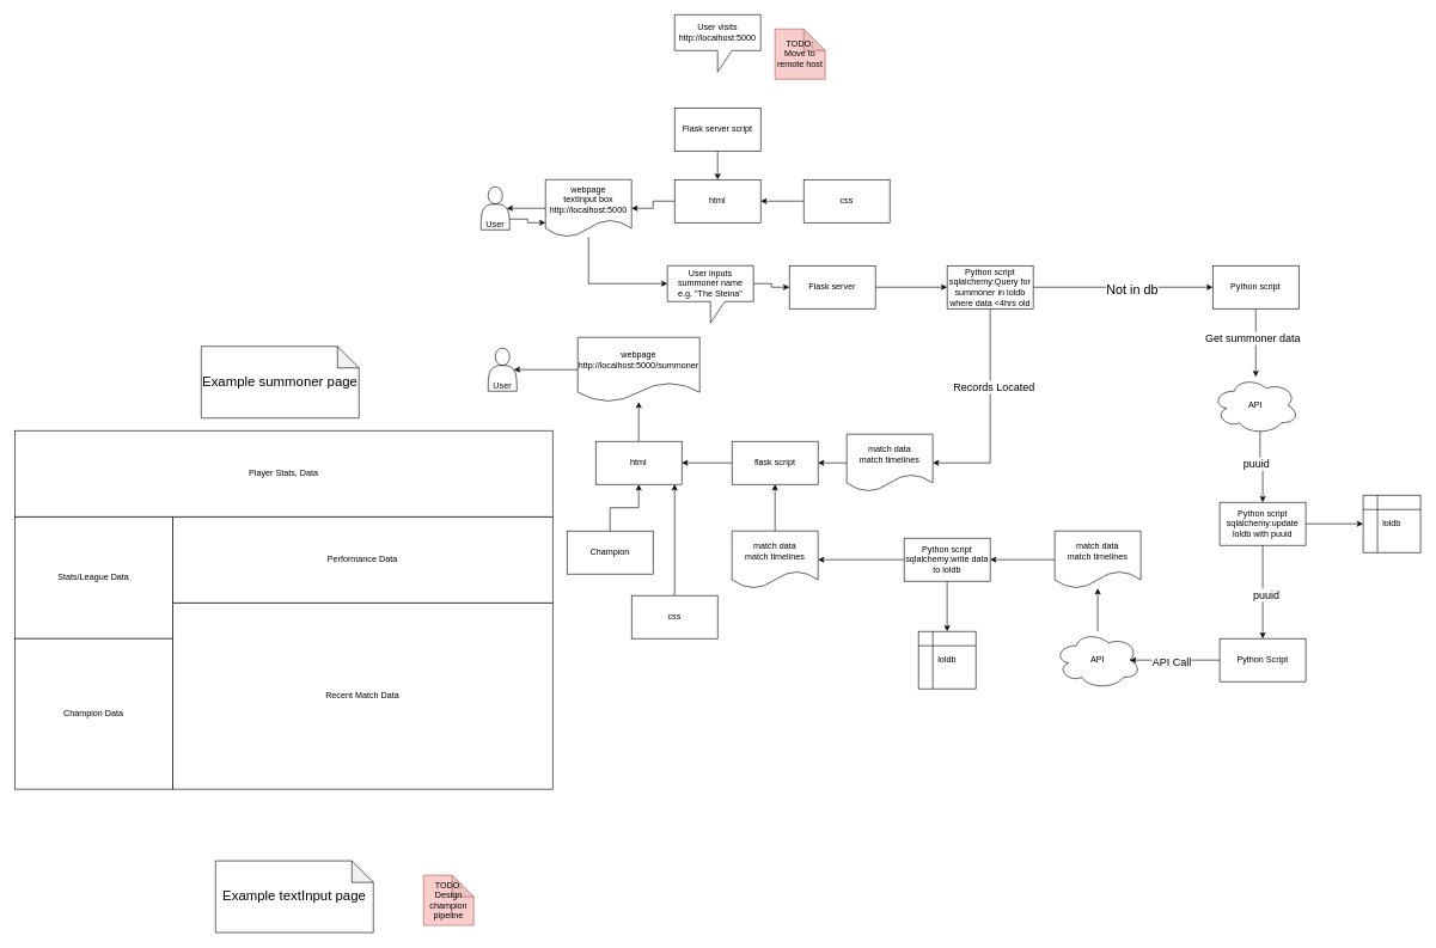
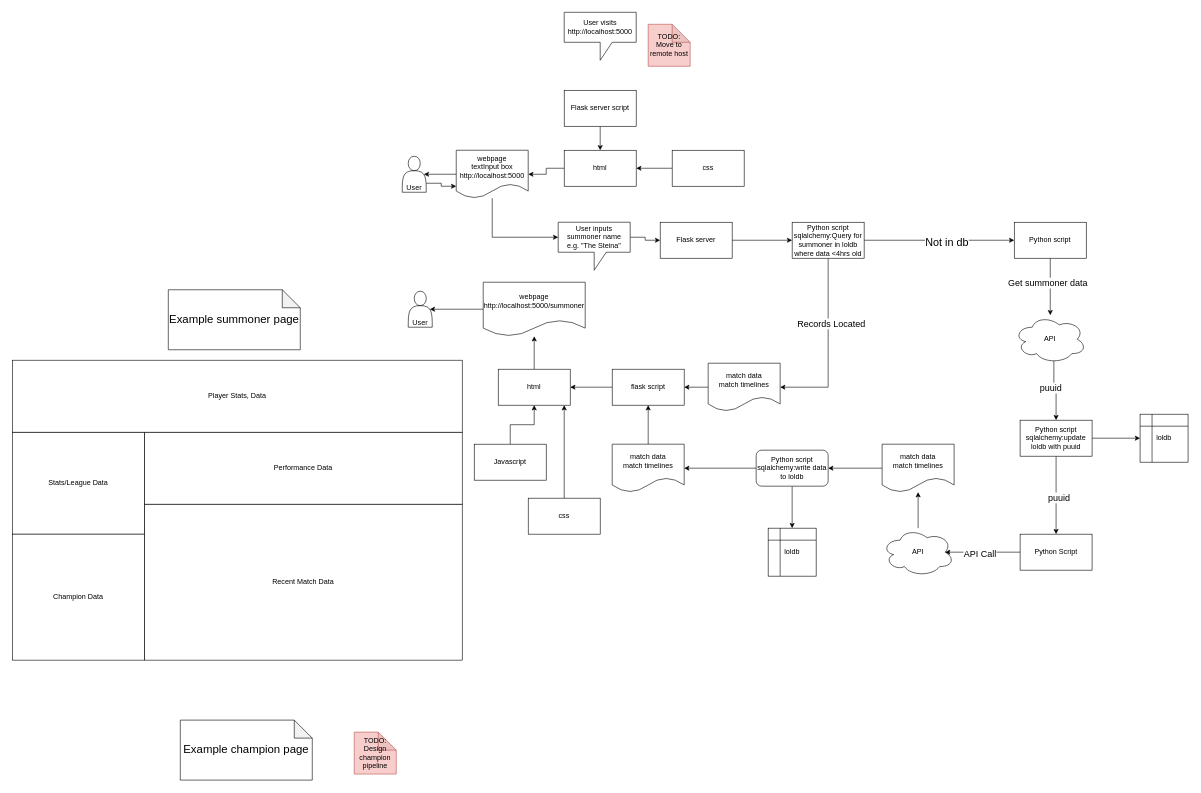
  <mxCell id="0" />
  <mxCell id="1" parent="0" />
  <mxCell id="2" style="edgeStyle=orthogonalEdgeStyle;rounded=0;orthogonalLoop=1;jettySize=auto;html=1;entryX=0.5;entryY=0;entryDx=0;entryDy=0;" edge="1" parent="1" source="3" target="7"><mxGeometry relative="1" as="geometry" /></mxCell>
  <mxCell id="3" value="Flask server script" style="whiteSpace=wrap;html=1;rounded=0;" vertex="1" parent="1"><mxGeometry x="940" y="150" width="120" height="60" as="geometry" /></mxCell>
  <mxCell id="4" value="" style="edgeStyle=orthogonalEdgeStyle;rounded=0;orthogonalLoop=1;jettySize=auto;html=1;" edge="1" parent="1" source="5" target="7"><mxGeometry relative="1" as="geometry" /></mxCell>
  <mxCell id="5" value="css" style="whiteSpace=wrap;html=1;rounded=0;" vertex="1" parent="1"><mxGeometry x="1120" y="250" width="120" height="60" as="geometry" /></mxCell>
  <mxCell id="6" style="edgeStyle=orthogonalEdgeStyle;rounded=0;orthogonalLoop=1;jettySize=auto;html=1;entryX=1;entryY=0.5;entryDx=0;entryDy=0;" edge="1" parent="1" source="7" target="10"><mxGeometry relative="1" as="geometry" /></mxCell>
  <mxCell id="7" value="html&lt;br&gt;" style="whiteSpace=wrap;html=1;rounded=0;" vertex="1" parent="1"><mxGeometry x="940" y="250" width="120" height="60" as="geometry" /></mxCell>
  <mxCell id="8" style="edgeStyle=orthogonalEdgeStyle;rounded=0;orthogonalLoop=1;jettySize=auto;html=1;entryX=0.9;entryY=0.5;entryDx=0;entryDy=0;entryPerimeter=0;" edge="1" parent="1" source="10" target="27"><mxGeometry relative="1" as="geometry"><mxPoint x="700" y="80.059" as="targetPoint" /></mxGeometry></mxCell>
  <mxCell id="9" style="edgeStyle=orthogonalEdgeStyle;rounded=0;orthogonalLoop=1;jettySize=auto;html=1;entryX=0;entryY=0;entryDx=0;entryDy=25;entryPerimeter=0;" edge="1" parent="1" source="10" target="12"><mxGeometry relative="1" as="geometry"><Array as="points"><mxPoint x="820" y="395" /></Array></mxGeometry></mxCell>
  <mxCell id="10" value="webpage&lt;br&gt;textInput box&lt;br&gt;http://localhost:5000" style="shape=document;whiteSpace=wrap;html=1;boundedLbl=1;" vertex="1" parent="1"><mxGeometry x="760" y="250" width="120" height="80" as="geometry" /></mxCell>
  <mxCell id="11" style="edgeStyle=orthogonalEdgeStyle;rounded=0;orthogonalLoop=1;jettySize=auto;html=1;exitX=0;exitY=0;exitDx=120.0;exitDy=25;exitPerimeter=0;entryX=0;entryY=0.5;entryDx=0;entryDy=0;" edge="1" parent="1" source="12" target="14"><mxGeometry relative="1" as="geometry" /></mxCell>
  <mxCell id="12" value="User inputs summoner name&lt;br&gt;e.g. &quot;The Steina&quot;" style="shape=callout;whiteSpace=wrap;html=1;perimeter=calloutPerimeter;" vertex="1" parent="1"><mxGeometry x="930" y="370" width="120" height="80" as="geometry" /></mxCell>
  <mxCell id="13" value="" style="edgeStyle=orthogonalEdgeStyle;rounded=0;orthogonalLoop=1;jettySize=auto;html=1;" edge="1" parent="1" source="14" target="33"><mxGeometry relative="1" as="geometry" /></mxCell>
  <mxCell id="14" value="Flask server" style="whiteSpace=wrap;html=1;" vertex="1" parent="1"><mxGeometry x="1100" y="370" width="120" height="60" as="geometry" /></mxCell>
  <mxCell id="15" value="" style="edgeStyle=orthogonalEdgeStyle;rounded=0;orthogonalLoop=1;jettySize=auto;html=1;" edge="1" parent="1" source="17" target="20"><mxGeometry relative="1" as="geometry" /></mxCell>
  <mxCell id="16" value="Get summoner data" style="edgeLabel;html=1;align=center;verticalAlign=middle;resizable=0;points=[];fontSize=15;" vertex="1" connectable="0" parent="15"><mxGeometry x="-0.16" y="-4" relative="1" as="geometry"><mxPoint x="-1" as="offset" /></mxGeometry></mxCell>
  <mxCell id="17" value="Python script" style="whiteSpace=wrap;html=1;" vertex="1" parent="1"><mxGeometry x="1690.29" y="370" width="120" height="60" as="geometry" /></mxCell>
  <mxCell id="18" style="edgeStyle=orthogonalEdgeStyle;rounded=0;orthogonalLoop=1;jettySize=auto;html=1;exitX=0.55;exitY=0.95;exitDx=0;exitDy=0;exitPerimeter=0;entryX=0.5;entryY=0;entryDx=0;entryDy=0;" edge="1" parent="1" source="20" target="24"><mxGeometry relative="1" as="geometry" /></mxCell>
  <mxCell id="19" value="puuid" style="edgeLabel;html=1;align=center;verticalAlign=middle;resizable=0;points=[];fontSize=15;" vertex="1" connectable="0" parent="18"><mxGeometry x="-0.58" y="5" relative="1" as="geometry"><mxPoint x="-11" y="23" as="offset" /></mxGeometry></mxCell>
  <mxCell id="20" value="API" style="ellipse;shape=cloud;whiteSpace=wrap;html=1;" vertex="1" parent="1"><mxGeometry x="1690.29" y="525" width="120" height="80" as="geometry" /></mxCell>
  <mxCell id="21" style="edgeStyle=orthogonalEdgeStyle;rounded=0;orthogonalLoop=1;jettySize=auto;html=1;entryX=0.5;entryY=0;entryDx=0;entryDy=0;" edge="1" parent="1" source="24" target="45"><mxGeometry relative="1" as="geometry" /></mxCell>
  <mxCell id="22" value="puuid" style="edgeLabel;html=1;align=center;verticalAlign=middle;resizable=0;points=[];fontSize=15;" vertex="1" connectable="0" parent="21"><mxGeometry x="0.04" y="4" relative="1" as="geometry"><mxPoint as="offset" /></mxGeometry></mxCell>
  <mxCell id="23" style="edgeStyle=orthogonalEdgeStyle;rounded=0;orthogonalLoop=1;jettySize=auto;html=1;" edge="1" parent="1" source="24" target="50"><mxGeometry relative="1" as="geometry" /></mxCell>
  <mxCell id="24" value="Python script&lt;br&gt;sqlalchemy:update loldb with puuid" style="whiteSpace=wrap;html=1;" vertex="1" parent="1"><mxGeometry x="1700" y="700" width="120" height="60" as="geometry" /></mxCell>
  <mxCell id="25" value="User visits http://localhost:5000" style="shape=callout;whiteSpace=wrap;html=1;perimeter=calloutPerimeter;" vertex="1" parent="1"><mxGeometry x="940" y="20" width="120" height="80" as="geometry" /></mxCell>
  <mxCell id="26" style="edgeStyle=orthogonalEdgeStyle;rounded=0;orthogonalLoop=1;jettySize=auto;html=1;exitX=1;exitY=0.75;exitDx=0;exitDy=0;entryX=0;entryY=0.75;entryDx=0;entryDy=0;" edge="1" parent="1" source="27" target="10"><mxGeometry relative="1" as="geometry" /></mxCell>
  <mxCell id="27" value="&lt;br&gt;&lt;br&gt;&lt;br&gt;User" style="shape=actor;whiteSpace=wrap;html=1;" vertex="1" parent="1"><mxGeometry x="670" y="260" width="40" height="60" as="geometry" /></mxCell>
  <mxCell id="28" value="TODO: Move to remote host" style="shape=note;whiteSpace=wrap;html=1;backgroundOutline=1;darkOpacity=0.05;fillColor=#f8cecc;strokeColor=#b85450;" vertex="1" parent="1"><mxGeometry x="1080" y="40" width="70" height="70" as="geometry" /></mxCell>
  <mxCell id="29" value="" style="edgeStyle=orthogonalEdgeStyle;rounded=0;orthogonalLoop=1;jettySize=auto;html=1;" edge="1" parent="1" source="33" target="17"><mxGeometry relative="1" as="geometry" /></mxCell>
  <mxCell id="30" value="Not in db" style="edgeLabel;html=1;align=center;verticalAlign=middle;resizable=0;points=[];fontSize=18;" vertex="1" connectable="0" parent="29"><mxGeometry x="0.097" y="-3" relative="1" as="geometry"><mxPoint as="offset" /></mxGeometry></mxCell>
  <mxCell id="31" style="edgeStyle=orthogonalEdgeStyle;rounded=0;orthogonalLoop=1;jettySize=auto;html=1;entryX=1;entryY=0.5;entryDx=0;entryDy=0;" edge="1" parent="1" source="33" target="52"><mxGeometry relative="1" as="geometry"><Array as="points"><mxPoint x="1380" y="645" /></Array></mxGeometry></mxCell>
  <mxCell id="32" value="&lt;font style=&quot;font-size: 15px;&quot;&gt;Records Located&lt;/font&gt;" style="edgeLabel;html=1;align=center;verticalAlign=middle;resizable=0;points=[];" vertex="1" connectable="0" parent="31"><mxGeometry x="-0.27" y="4" relative="1" as="geometry"><mxPoint as="offset" /></mxGeometry></mxCell>
  <mxCell id="33" value="Python script&lt;br&gt;sqlalchemy:Query for summoner in loldb&lt;br&gt;where data &amp;lt;4hrs old" style="whiteSpace=wrap;html=1;" vertex="1" parent="1"><mxGeometry x="1320" y="370" width="120" height="60" as="geometry" /></mxCell>
  <mxCell id="34" style="edgeStyle=orthogonalEdgeStyle;rounded=0;orthogonalLoop=1;jettySize=auto;html=1;entryX=1;entryY=0.5;entryDx=0;entryDy=0;" edge="1" parent="1" source="35" target="39"><mxGeometry relative="1" as="geometry" /></mxCell>
  <mxCell id="35" value="flask script" style="whiteSpace=wrap;html=1;" vertex="1" parent="1"><mxGeometry x="1020" y="615" width="120" height="60" as="geometry" /></mxCell>
  <mxCell id="36" value="" style="edgeStyle=orthogonalEdgeStyle;rounded=0;orthogonalLoop=1;jettySize=auto;html=1;" edge="1" parent="1" source="37" target="39"><mxGeometry relative="1" as="geometry"><Array as="points"><mxPoint x="940" y="890" /></Array></mxGeometry></mxCell>
  <mxCell id="37" value="css" style="whiteSpace=wrap;html=1;rounded=0;" vertex="1" parent="1"><mxGeometry x="880" y="830" width="120" height="60" as="geometry" /></mxCell>
  <mxCell id="38" style="edgeStyle=orthogonalEdgeStyle;rounded=0;orthogonalLoop=1;jettySize=auto;html=1;" edge="1" parent="1" source="39" target="41"><mxGeometry relative="1" as="geometry" /></mxCell>
  <mxCell id="39" value="html&lt;br&gt;" style="whiteSpace=wrap;html=1;rounded=0;" vertex="1" parent="1"><mxGeometry x="830" y="615" width="120" height="60" as="geometry" /></mxCell>
  <mxCell id="40" style="edgeStyle=orthogonalEdgeStyle;rounded=0;orthogonalLoop=1;jettySize=auto;html=1;entryX=0.9;entryY=0.5;entryDx=0;entryDy=0;entryPerimeter=0;" edge="1" source="41" target="42" parent="1"><mxGeometry relative="1" as="geometry"><mxPoint x="540" y="540.059" as="targetPoint" /></mxGeometry></mxCell>
  <mxCell id="41" value="webpage&lt;br&gt;http://localhost:5000/summoner" style="shape=document;whiteSpace=wrap;html=1;boundedLbl=1;" vertex="1" parent="1"><mxGeometry x="805" y="470" width="170" height="90" as="geometry" /></mxCell>
  <mxCell id="42" value="&lt;br&gt;&lt;br&gt;&lt;br&gt;User" style="shape=actor;whiteSpace=wrap;html=1;" vertex="1" parent="1"><mxGeometry x="680" y="485" width="40" height="60" as="geometry" /></mxCell>
  <mxCell id="43" style="edgeStyle=orthogonalEdgeStyle;rounded=0;orthogonalLoop=1;jettySize=auto;html=1;entryX=0.875;entryY=0.5;entryDx=0;entryDy=0;entryPerimeter=0;" edge="1" parent="1" source="45" target="47"><mxGeometry relative="1" as="geometry"><mxPoint x="1580" y="1020" as="targetPoint" /></mxGeometry></mxCell>
  <mxCell id="44" value="API Call" style="edgeLabel;html=1;align=center;verticalAlign=middle;resizable=0;points=[];fontSize=15;" vertex="1" connectable="0" parent="43"><mxGeometry x="0.085" y="1" relative="1" as="geometry"><mxPoint as="offset" /></mxGeometry></mxCell>
  <mxCell id="45" value="Python Script" style="whiteSpace=wrap;html=1;" vertex="1" parent="1"><mxGeometry x="1700" y="890" width="120" height="60" as="geometry" /></mxCell>
  <mxCell id="46" value="" style="edgeStyle=orthogonalEdgeStyle;rounded=0;orthogonalLoop=1;jettySize=auto;html=1;" edge="1" parent="1" source="47" target="49"><mxGeometry relative="1" as="geometry" /></mxCell>
  <mxCell id="47" value="API" style="ellipse;shape=cloud;whiteSpace=wrap;html=1;" vertex="1" parent="1"><mxGeometry x="1470" y="880" width="120" height="80" as="geometry" /></mxCell>
  <mxCell id="48" value="" style="edgeStyle=orthogonalEdgeStyle;rounded=0;orthogonalLoop=1;jettySize=auto;html=1;" edge="1" parent="1" source="49" target="55"><mxGeometry relative="1" as="geometry" /></mxCell>
  <mxCell id="49" value="match data&lt;br&gt;match timelines" style="shape=document;whiteSpace=wrap;html=1;boundedLbl=1;" vertex="1" parent="1"><mxGeometry x="1470" y="740" width="120" height="80" as="geometry" /></mxCell>
  <mxCell id="50" value="loldb" style="shape=internalStorage;whiteSpace=wrap;html=1;backgroundOutline=1;" vertex="1" parent="1"><mxGeometry x="1900" y="690" width="80" height="80" as="geometry" /></mxCell>
  <mxCell id="51" value="" style="edgeStyle=orthogonalEdgeStyle;rounded=0;orthogonalLoop=1;jettySize=auto;html=1;" edge="1" parent="1" source="52" target="35"><mxGeometry relative="1" as="geometry" /></mxCell>
  <mxCell id="52" value="match data&lt;br&gt;match timelines" style="shape=document;whiteSpace=wrap;html=1;boundedLbl=1;" vertex="1" parent="1"><mxGeometry x="1180" y="605" width="120" height="80" as="geometry" /></mxCell>
  <mxCell id="53" value="" style="edgeStyle=orthogonalEdgeStyle;rounded=0;orthogonalLoop=1;jettySize=auto;html=1;" edge="1" parent="1" source="55" target="56"><mxGeometry relative="1" as="geometry" /></mxCell>
  <mxCell id="54" style="edgeStyle=orthogonalEdgeStyle;rounded=0;orthogonalLoop=1;jettySize=auto;html=1;entryX=1;entryY=0.5;entryDx=0;entryDy=0;" edge="1" parent="1" source="55" target="58"><mxGeometry relative="1" as="geometry" /></mxCell>
- <mxCell id="55" value="Python script&lt;br&gt;sqlalchemy:write data to loldb" style="whiteSpace=wrap;html=1;" vertex="1" parent="1"><mxGeometry x="1260" y="750" width="120" height="60" as="geometry" /></mxCell>
+ <mxCell id="55" value="Python script&lt;br&gt;sqlalchemy:write data to loldb" style="whiteSpace=wrap;html=1;rounded=1;" vertex="1" parent="1"><mxGeometry x="1260" y="750" width="120" height="60" as="geometry" /></mxCell>
  <mxCell id="56" value="loldb" style="shape=internalStorage;whiteSpace=wrap;html=1;backgroundOutline=1;" vertex="1" parent="1"><mxGeometry x="1280" y="880" width="80" height="80" as="geometry" /></mxCell>
  <mxCell id="57" style="edgeStyle=orthogonalEdgeStyle;rounded=0;orthogonalLoop=1;jettySize=auto;html=1;entryX=0.5;entryY=1;entryDx=0;entryDy=0;" edge="1" parent="1" source="58" target="35"><mxGeometry relative="1" as="geometry" /></mxCell>
  <mxCell id="58" value="match data&lt;br&gt;match timelines" style="shape=document;whiteSpace=wrap;html=1;boundedLbl=1;" vertex="1" parent="1"><mxGeometry x="1020" y="740" width="120" height="80" as="geometry" /></mxCell>
  <mxCell id="59" value="&lt;font style=&quot;font-size: 19px;&quot;&gt;Example summoner page&lt;/font&gt;" style="shape=note;whiteSpace=wrap;html=1;backgroundOutline=1;darkOpacity=0.05;" vertex="1" parent="1"><mxGeometry x="280" y="482.54" width="220" height="100" as="geometry" /></mxCell>
  <mxCell id="60" value="Recent Match Data" style="rounded=0;whiteSpace=wrap;html=1;" vertex="1" parent="1"><mxGeometry x="240" y="840" width="530" height="260" as="geometry" /></mxCell>
  <mxCell id="61" value="Performance Data" style="rounded=0;whiteSpace=wrap;html=1;" vertex="1" parent="1"><mxGeometry x="240" y="720" width="530" height="120" as="geometry" /></mxCell>
  <mxCell id="62" value="Stats/League Data" style="rounded=0;whiteSpace=wrap;html=1;" vertex="1" parent="1"><mxGeometry x="20" y="720" width="220" height="170" as="geometry" /></mxCell>
  <mxCell id="63" value="Champion Data" style="rounded=0;whiteSpace=wrap;html=1;" vertex="1" parent="1"><mxGeometry x="20" y="890" width="220" height="210" as="geometry" /></mxCell>
  <mxCell id="64" value="Player Stats, Data" style="rounded=0;whiteSpace=wrap;html=1;" vertex="1" parent="1"><mxGeometry x="20" y="600" width="750" height="120" as="geometry" /></mxCell>
- <mxCell id="65" value="&lt;font style=&quot;font-size: 19px;&quot;&gt;Example textInput page&lt;/font&gt;" style="shape=note;whiteSpace=wrap;html=1;backgroundOutline=1;darkOpacity=0.05;" vertex="1" parent="1"><mxGeometry x="300" y="1200" width="220" height="100" as="geometry" /></mxCell>
+ <mxCell id="65" value="&lt;font style=&quot;font-size: 19px;&quot;&gt;Example champion page&lt;/font&gt;" style="shape=note;whiteSpace=wrap;html=1;backgroundOutline=1;darkOpacity=0.05;" vertex="1" parent="1"><mxGeometry x="300" y="1200" width="220" height="100" as="geometry" /></mxCell>
  <mxCell id="66" value="TODO: Design champion pipeline" style="shape=note;whiteSpace=wrap;html=1;backgroundOutline=1;darkOpacity=0.05;fillColor=#f8cecc;strokeColor=#b85450;" vertex="1" parent="1"><mxGeometry x="590" y="1220" width="70" height="70" as="geometry" /></mxCell>
  <mxCell id="67" value="" style="edgeStyle=orthogonalEdgeStyle;rounded=0;orthogonalLoop=1;jettySize=auto;html=1;" edge="1" parent="1" source="68" target="39"><mxGeometry relative="1" as="geometry" /></mxCell>
- <mxCell id="68" value="Champion" style="whiteSpace=wrap;html=1;rounded=0;" vertex="1" parent="1"><mxGeometry x="790" y="740" width="120" height="60" as="geometry" /></mxCell>
+ <mxCell id="68" value="Javascript" style="whiteSpace=wrap;html=1;rounded=0;" vertex="1" parent="1"><mxGeometry x="790" y="740" width="120" height="60" as="geometry" /></mxCell>
